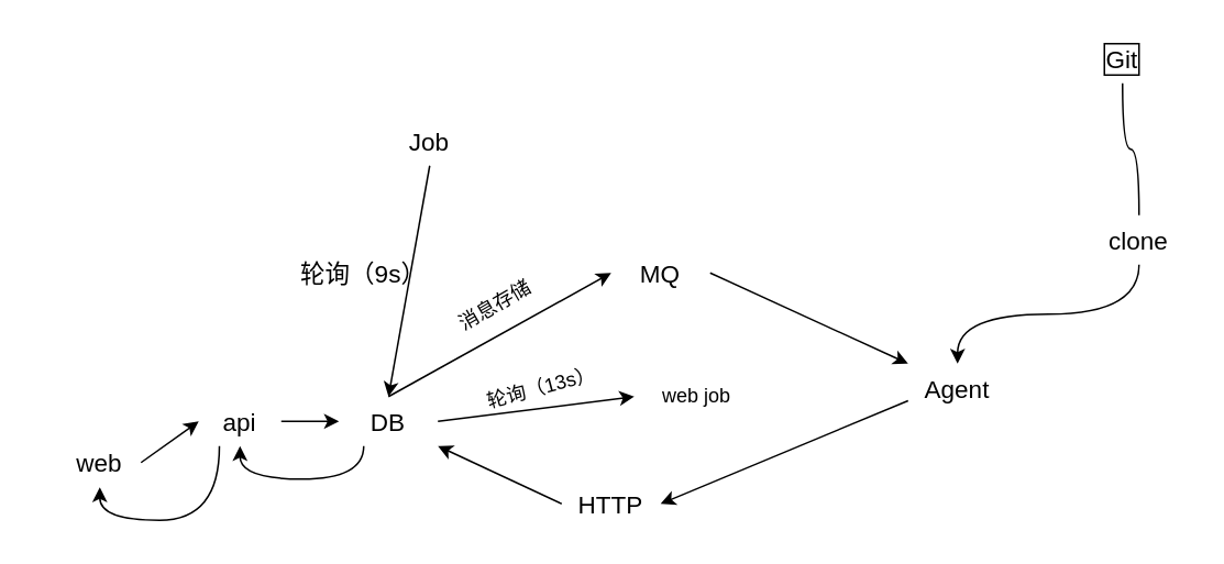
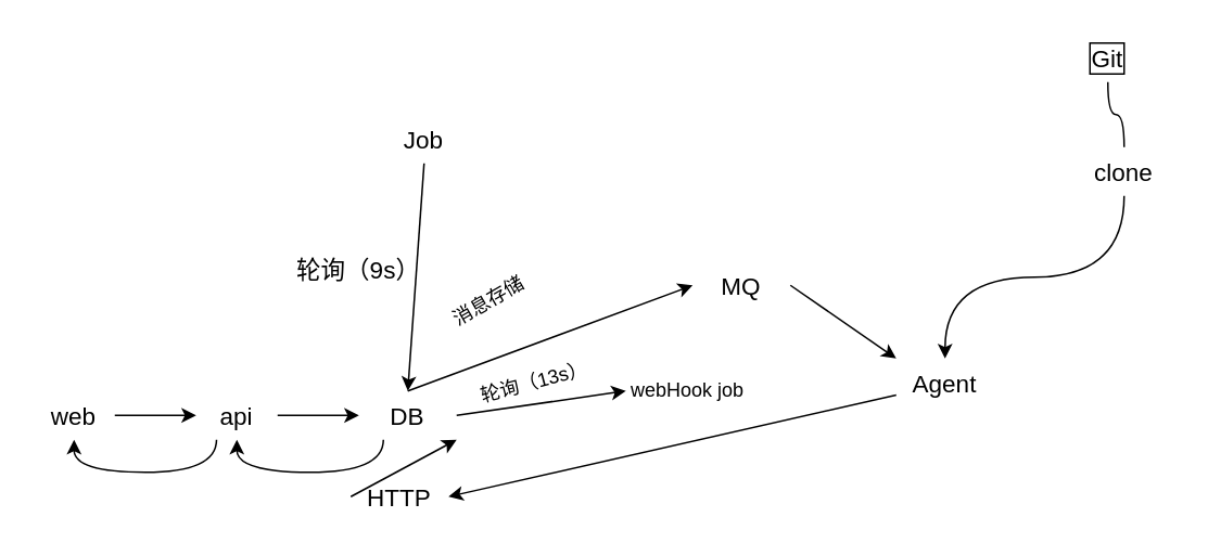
  <mxCell id="0" />
  <mxCell id="1" parent="0" />
  <mxCell id="2" style="edgeStyle=orthogonalEdgeStyle;curved=1;rounded=0;orthogonalLoop=1;jettySize=auto;html=1;exitX=0.5;exitY=1;exitDx=0;exitDy=0;entryX=0.5;entryY=0;entryDx=0;entryDy=0;fontSize=15;labelBorderColor=none;startArrow=none;" edge="1" parent="1" source="26" target="5"><mxGeometry relative="1" as="geometry" /></mxCell>
  <mxCell id="3" value="Git" style="text;html=1;strokeColor=none;fillColor=none;align=center;verticalAlign=middle;whiteSpace=wrap;rounded=0;fontStyle=0;fontSize=15;labelBorderColor=default;" vertex="1" parent="1"><mxGeometry x="650" y="20" width="60" height="30" as="geometry" /></mxCell>
- <mxCell id="4" value="HTTP&lt;br style=&quot;font-size: 15px;&quot;&gt;" style="text;html=1;strokeColor=none;fillColor=none;align=center;verticalAlign=middle;whiteSpace=wrap;rounded=0;fontStyle=0;fontSize=15;labelBorderColor=none;" vertex="1" parent="1"><mxGeometry x="340" y="290" width="60" height="30" as="geometry" /></mxCell>
+ <mxCell id="4" value="HTTP&lt;br style=&quot;font-size: 15px;&quot;&gt;" style="text;html=1;strokeColor=none;fillColor=none;align=center;verticalAlign=middle;whiteSpace=wrap;rounded=0;fontStyle=0;fontSize=15;labelBorderColor=none;" vertex="1" parent="1"><mxGeometry x="215" y="290" width="60" height="30" as="geometry" /></mxCell>
  <mxCell id="5" value="Agent" style="text;html=1;strokeColor=none;fillColor=none;align=center;verticalAlign=middle;whiteSpace=wrap;rounded=0;fontStyle=0;fontSize=15;labelBorderColor=none;" vertex="1" parent="1"><mxGeometry x="550" y="220" width="60" height="30" as="geometry" /></mxCell>
- <mxCell id="6" value="MQ" style="text;html=1;strokeColor=none;fillColor=none;align=center;verticalAlign=middle;whiteSpace=wrap;rounded=0;fontStyle=0;fontSize=15;labelBorderColor=none;" vertex="1" parent="1"><mxGeometry x="370" y="150" width="60" height="30" as="geometry" /></mxCell>
+ <mxCell id="6" value="MQ" style="text;html=1;strokeColor=none;fillColor=none;align=center;verticalAlign=middle;whiteSpace=wrap;rounded=0;fontStyle=0;fontSize=15;labelBorderColor=none;" vertex="1" parent="1"><mxGeometry x="425" y="160" width="60" height="30" as="geometry" /></mxCell>
  <mxCell id="7" style="edgeStyle=orthogonalEdgeStyle;curved=1;rounded=0;orthogonalLoop=1;jettySize=auto;html=1;exitX=0.25;exitY=1;exitDx=0;exitDy=0;entryX=0.5;entryY=1;entryDx=0;entryDy=0;fontSize=15;labelBorderColor=none;" edge="1" parent="1" source="8" target="10"><mxGeometry relative="1" as="geometry" /></mxCell>
- <mxCell id="8" value="DB" style="text;html=1;strokeColor=none;fillColor=none;align=center;verticalAlign=middle;whiteSpace=wrap;rounded=0;fontStyle=0;fontSize=15;labelBorderColor=none;" vertex="1" parent="1"><mxGeometry x="205" y="240" width="60" height="30" as="geometry" /></mxCell>
+ <mxCell id="8" value="DB" style="text;html=1;strokeColor=none;fillColor=none;align=center;verticalAlign=middle;whiteSpace=wrap;rounded=0;fontStyle=0;fontSize=15;labelBorderColor=none;" vertex="1" parent="1"><mxGeometry x="220" y="240" width="60" height="30" as="geometry" /></mxCell>
  <mxCell id="9" style="edgeStyle=orthogonalEdgeStyle;curved=1;rounded=0;orthogonalLoop=1;jettySize=auto;html=1;exitX=0.25;exitY=1;exitDx=0;exitDy=0;entryX=0.5;entryY=1;entryDx=0;entryDy=0;fontSize=15;labelBorderColor=none;" edge="1" parent="1" source="10" target="11"><mxGeometry relative="1" as="geometry" /></mxCell>
  <mxCell id="10" value="api" style="text;html=1;strokeColor=none;fillColor=none;align=center;verticalAlign=middle;whiteSpace=wrap;rounded=0;fontStyle=0;fontSize=15;labelBorderColor=none;" vertex="1" parent="1"><mxGeometry x="120" y="240" width="50" height="30" as="geometry" /></mxCell>
- <mxCell id="11" value="web" style="text;html=1;strokeColor=none;fillColor=none;align=center;verticalAlign=middle;whiteSpace=wrap;rounded=0;fontStyle=0;fontSize=15;labelBorderColor=none;" vertex="1" parent="1"><mxGeometry x="35" y="265" width="50" height="30" as="geometry" /></mxCell>
+ <mxCell id="11" value="web" style="text;html=1;strokeColor=none;fillColor=none;align=center;verticalAlign=middle;whiteSpace=wrap;rounded=0;fontStyle=0;fontSize=15;labelBorderColor=none;" vertex="1" parent="1"><mxGeometry x="20" y="240" width="50" height="30" as="geometry" /></mxCell>
  <mxCell id="12" value="" style="endArrow=classic;html=1;rounded=0;fontSize=15;exitX=1;exitY=0.5;exitDx=0;exitDy=0;entryX=0;entryY=0.5;entryDx=0;entryDy=0;labelBorderColor=none;" edge="1" parent="1" source="11" target="10"><mxGeometry width="50" height="50" relative="1" as="geometry"><mxPoint x="340" y="290" as="sourcePoint" /><mxPoint x="390" y="240" as="targetPoint" /></mxGeometry></mxCell>
  <mxCell id="13" value="" style="endArrow=classic;html=1;rounded=0;fontSize=15;exitX=0;exitY=0.75;exitDx=0;exitDy=0;entryX=1;entryY=0.5;entryDx=0;entryDy=0;labelBorderColor=none;" edge="1" parent="1" source="5" target="4"><mxGeometry width="50" height="50" relative="1" as="geometry"><mxPoint x="80" y="265" as="sourcePoint" /><mxPoint x="130" y="265" as="targetPoint" /></mxGeometry></mxCell>
  <mxCell id="14" value="" style="endArrow=classic;html=1;rounded=0;fontSize=15;exitX=1;exitY=0.5;exitDx=0;exitDy=0;entryX=0;entryY=0;entryDx=0;entryDy=0;labelBorderColor=none;" edge="1" parent="1" source="6" target="5"><mxGeometry width="50" height="50" relative="1" as="geometry"><mxPoint x="90" y="275" as="sourcePoint" /><mxPoint x="140" y="275" as="targetPoint" /></mxGeometry></mxCell>
  <mxCell id="15" value="" style="endArrow=classic;html=1;rounded=0;fontSize=15;exitX=0.5;exitY=0;exitDx=0;exitDy=0;entryX=0;entryY=0.5;entryDx=0;entryDy=0;labelBorderColor=none;" edge="1" parent="1" source="8" target="6"><mxGeometry width="50" height="50" relative="1" as="geometry"><mxPoint x="100" y="285" as="sourcePoint" /><mxPoint x="150" y="285" as="targetPoint" /></mxGeometry></mxCell>
  <mxCell id="16" value="" style="endArrow=classic;html=1;rounded=0;fontSize=15;entryX=0;entryY=0.5;entryDx=0;entryDy=0;exitX=1;exitY=0.5;exitDx=0;exitDy=0;labelBorderColor=none;" edge="1" parent="1" source="10" target="8"><mxGeometry width="50" height="50" relative="1" as="geometry"><mxPoint x="160" y="320" as="sourcePoint" /><mxPoint x="160" y="295" as="targetPoint" /></mxGeometry></mxCell>
  <mxCell id="17" value="" style="endArrow=classic;html=1;rounded=0;fontSize=15;exitX=0;exitY=0.5;exitDx=0;exitDy=0;entryX=1;entryY=1;entryDx=0;entryDy=0;labelBorderColor=none;" edge="1" parent="1" source="4" target="8"><mxGeometry width="50" height="50" relative="1" as="geometry"><mxPoint x="120" y="305" as="sourcePoint" /><mxPoint x="170" y="305" as="targetPoint" /></mxGeometry></mxCell>
  <mxCell id="18" value="Job" style="text;html=1;strokeColor=none;fillColor=none;align=center;verticalAlign=middle;whiteSpace=wrap;rounded=0;fontSize=15;labelBorderColor=none;" vertex="1" parent="1"><mxGeometry x="230" y="70" width="60" height="30" as="geometry" /></mxCell>
  <mxCell id="19" value="" style="endArrow=classic;html=1;rounded=0;fontSize=15;curved=1;exitX=0.5;exitY=1;exitDx=0;exitDy=0;entryX=0.5;entryY=0;entryDx=0;entryDy=0;labelBorderColor=none;" edge="1" parent="1" source="18" target="8"><mxGeometry width="50" height="50" relative="1" as="geometry"><mxPoint x="340" y="290" as="sourcePoint" /><mxPoint x="390" y="240" as="targetPoint" /></mxGeometry></mxCell>
  <mxCell id="20" value="轮询（9s）" style="text;html=1;strokeColor=none;fillColor=none;align=center;verticalAlign=middle;whiteSpace=wrap;rounded=0;fontSize=15;labelBorderColor=none;" vertex="1" parent="1"><mxGeometry x="180" y="150" width="80" height="30" as="geometry" /></mxCell>
  <mxCell id="21" value="消息存储" style="text;html=1;strokeColor=none;fillColor=none;align=center;verticalAlign=middle;whiteSpace=wrap;rounded=0;fontSize=12;rotation=-30;labelBorderColor=none;" vertex="1" parent="1"><mxGeometry x="260" y="170" width="80" height="30" as="geometry" /></mxCell>
- <mxCell id="22" value="web job" style="text;html=1;strokeColor=none;fillColor=none;align=center;verticalAlign=middle;whiteSpace=wrap;rounded=0;fontSize=12;" vertex="1" parent="1"><mxGeometry x="384" y="220" width="76" height="40" as="geometry" /></mxCell>
+ <mxCell id="22" value="webHook job" style="text;html=1;strokeColor=none;fillColor=none;align=center;verticalAlign=middle;whiteSpace=wrap;rounded=0;fontSize=12;" vertex="1" parent="1"><mxGeometry x="384" y="220" width="76" height="40" as="geometry" /></mxCell>
  <mxCell id="23" value="" style="endArrow=classic;html=1;rounded=0;labelBorderColor=none;fontSize=12;curved=1;exitX=1;exitY=0.5;exitDx=0;exitDy=0;entryX=0;entryY=0.5;entryDx=0;entryDy=0;" edge="1" parent="1" source="8" target="22"><mxGeometry width="50" height="50" relative="1" as="geometry"><mxPoint x="340" y="270" as="sourcePoint" /><mxPoint x="390" y="220" as="targetPoint" /></mxGeometry></mxCell>
  <mxCell id="24" value="轮询（13s）" style="text;html=1;strokeColor=none;fillColor=none;align=center;verticalAlign=middle;whiteSpace=wrap;rounded=0;fontSize=12;labelBorderColor=none;rotation=-15;" vertex="1" parent="1"><mxGeometry x="280" y="225" width="96" height="20" as="geometry" /></mxCell>
  <mxCell id="25" value="" style="edgeStyle=orthogonalEdgeStyle;curved=1;rounded=0;orthogonalLoop=1;jettySize=auto;html=1;exitX=0.5;exitY=1;exitDx=0;exitDy=0;entryX=0.5;entryY=0;entryDx=0;entryDy=0;fontSize=15;labelBorderColor=none;endArrow=none;" edge="1" parent="1" source="3" target="26"><mxGeometry relative="1" as="geometry"><mxPoint x="680" y="50" as="sourcePoint" /><mxPoint x="580" y="220" as="targetPoint" /></mxGeometry></mxCell>
- <mxCell id="26" value="clone" style="text;html=1;strokeColor=none;fillColor=none;align=center;verticalAlign=middle;whiteSpace=wrap;rounded=0;fontSize=15;labelBorderColor=none;" vertex="1" parent="1"><mxGeometry x="660" y="130" width="60" height="30" as="geometry" /></mxCell>
+ <mxCell id="26" value="clone" style="text;html=1;strokeColor=none;fillColor=none;align=center;verticalAlign=middle;whiteSpace=wrap;rounded=0;fontSize=15;labelBorderColor=none;" vertex="1" parent="1"><mxGeometry x="660" y="90" width="60" height="30" as="geometry" /></mxCell>
